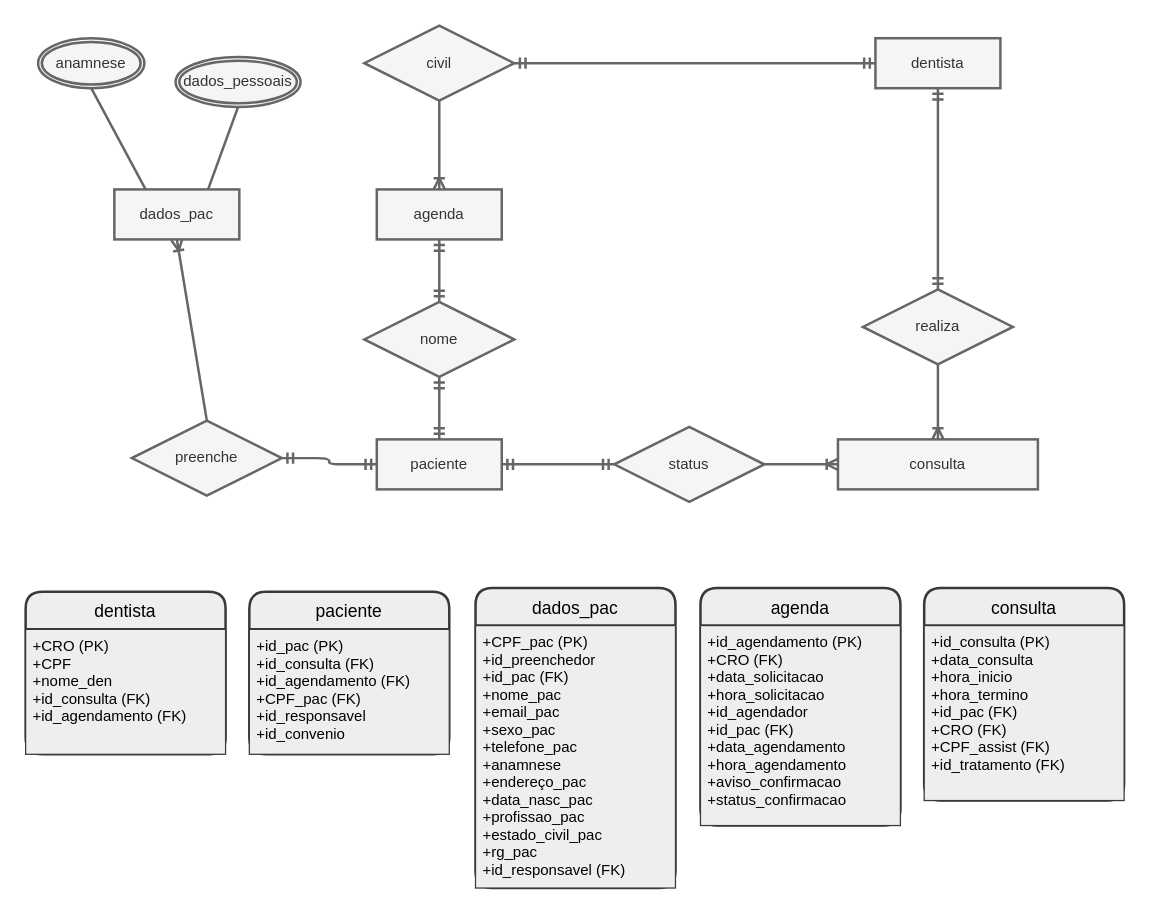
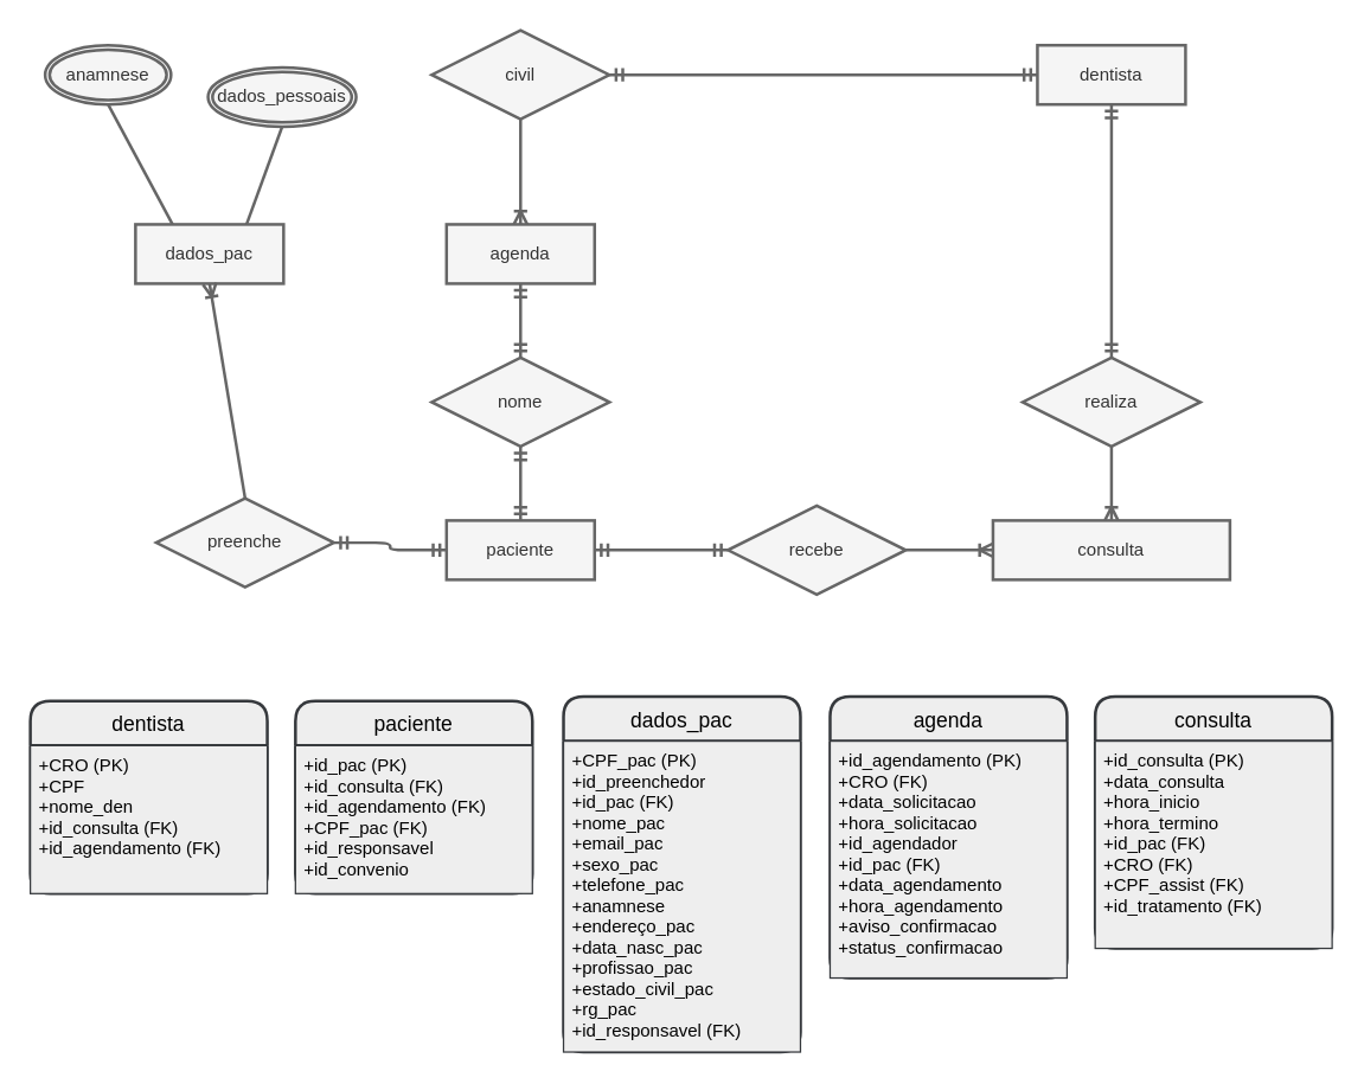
  <mxCell id="0" />
  <mxCell id="1" parent="0" />
  <mxCell id="2" value="dentista" style="whiteSpace=wrap;html=1;align=center;fontColor=#333333;fillColor=#f5f5f5;strokeColor=#666666;strokeWidth=2;" parent="1" vertex="1"><mxGeometry x="700" y="30" width="100" height="40" as="geometry" /></mxCell>
  <mxCell id="3" value="paciente" style="whiteSpace=wrap;html=1;align=center;fontColor=#333333;fillColor=#f5f5f5;strokeColor=#666666;strokeWidth=2;" parent="1" vertex="1"><mxGeometry x="301" y="351" width="100" height="40" as="geometry" /></mxCell>
- <mxCell id="4" value="realiza" style="shape=rhombus;perimeter=rhombusPerimeter;whiteSpace=wrap;html=1;align=center;fontColor=#333333;fillColor=#f5f5f5;strokeColor=#666666;strokeWidth=2;" parent="1" vertex="1"><mxGeometry x="690" y="231" width="120" height="60" as="geometry" /></mxCell>
+ <mxCell id="4" value="realiza" style="shape=rhombus;perimeter=rhombusPerimeter;whiteSpace=wrap;html=1;align=center;fontColor=#333333;fillColor=#f5f5f5;strokeColor=#666666;strokeWidth=2;" parent="1" vertex="1"><mxGeometry x="690" y="241" width="120" height="60" as="geometry" /></mxCell>
  <mxCell id="5" value="" style="fontSize=12;html=1;endArrow=ERoneToMany;entryX=0.5;entryY=0;entryDx=0;entryDy=0;exitX=0.5;exitY=1;exitDx=0;exitDy=0;fontColor=#000000;fillColor=#f5f5f5;strokeColor=#666666;strokeWidth=2;" parent="1" source="4" target="6" edge="1"><mxGeometry width="100" height="100" relative="1" as="geometry"><mxPoint x="625" y="241" as="sourcePoint" /><mxPoint x="700" y="351" as="targetPoint" /></mxGeometry></mxCell>
  <mxCell id="6" value="consulta" style="whiteSpace=wrap;html=1;align=center;fontColor=#333333;fillColor=#f5f5f5;strokeColor=#666666;strokeWidth=2;" parent="1" vertex="1"><mxGeometry x="670" y="351" width="160" height="40" as="geometry" /></mxCell>
  <mxCell id="7" value="" style="fontSize=12;html=1;endArrow=ERmandOne;startArrow=ERmandOne;sketch=0;exitX=0.5;exitY=1;exitDx=0;exitDy=0;entryX=0.5;entryY=0;entryDx=0;entryDy=0;fontColor=#000000;fillColor=#f5f5f5;strokeColor=#666666;strokeWidth=2;" parent="1" source="2" target="4" edge="1"><mxGeometry width="100" height="100" relative="1" as="geometry"><mxPoint x="755" y="351" as="sourcePoint" /><mxPoint x="855" y="251" as="targetPoint" /></mxGeometry></mxCell>
- <mxCell id="8" value="status" style="shape=rhombus;perimeter=rhombusPerimeter;whiteSpace=wrap;html=1;align=center;fontColor=#333333;fillColor=#f5f5f5;strokeColor=#666666;strokeWidth=2;" parent="1" vertex="1"><mxGeometry x="491" y="341" width="120" height="60" as="geometry" /></mxCell>
+ <mxCell id="8" value="recebe" style="shape=rhombus;perimeter=rhombusPerimeter;whiteSpace=wrap;html=1;align=center;fontColor=#333333;fillColor=#f5f5f5;strokeColor=#666666;strokeWidth=2;" parent="1" vertex="1"><mxGeometry x="491" y="341" width="120" height="60" as="geometry" /></mxCell>
  <mxCell id="9" value="" style="edgeStyle=entityRelationEdgeStyle;fontSize=12;html=1;endArrow=ERmandOne;startArrow=ERmandOne;sketch=0;exitX=0;exitY=0.5;exitDx=0;exitDy=0;entryX=1;entryY=0.5;entryDx=0;entryDy=0;fontColor=#000000;fillColor=#f5f5f5;strokeColor=#666666;strokeWidth=2;" parent="1" source="8" target="3" edge="1"><mxGeometry width="100" height="100" relative="1" as="geometry"><mxPoint x="726" y="751" as="sourcePoint" /><mxPoint x="906" y="551" as="targetPoint" /></mxGeometry></mxCell>
  <mxCell id="10" value="" style="edgeStyle=entityRelationEdgeStyle;fontSize=12;html=1;endArrow=ERoneToMany;sketch=0;entryX=0;entryY=0.5;entryDx=0;entryDy=0;exitX=1;exitY=0.5;exitDx=0;exitDy=0;fontColor=#000000;fillColor=#f5f5f5;strokeColor=#666666;strokeWidth=2;" parent="1" source="8" target="6" edge="1"><mxGeometry width="100" height="100" relative="1" as="geometry"><mxPoint x="635" y="611" as="sourcePoint" /><mxPoint x="735" y="511" as="targetPoint" /></mxGeometry></mxCell>
  <mxCell id="11" value="dados_pac" style="whiteSpace=wrap;html=1;align=center;fontColor=#333333;fillColor=#f5f5f5;strokeColor=#666666;strokeWidth=2;" parent="1" vertex="1"><mxGeometry x="91" y="151" width="100" height="40" as="geometry" /></mxCell>
  <mxCell id="12" value="preenche" style="shape=rhombus;perimeter=rhombusPerimeter;whiteSpace=wrap;html=1;align=center;fontColor=#333333;fillColor=#f5f5f5;strokeColor=#666666;strokeWidth=2;" parent="1" vertex="1"><mxGeometry x="105" y="336" width="120" height="60" as="geometry" /></mxCell>
  <mxCell id="13" value="" style="fontSize=12;html=1;endArrow=ERoneToMany;sketch=0;entryX=0.5;entryY=1;entryDx=0;entryDy=0;fontColor=#000000;fillColor=#f5f5f5;strokeColor=#666666;strokeWidth=2;exitX=0.5;exitY=0;exitDx=0;exitDy=0;" parent="1" source="12" target="11" edge="1"><mxGeometry width="100" height="100" relative="1" as="geometry"><mxPoint x="141" y="331" as="sourcePoint" /><mxPoint x="-115" y="-40" as="targetPoint" /></mxGeometry></mxCell>
  <mxCell id="14" value="" style="fontSize=12;html=1;endArrow=ERmandOne;startArrow=ERmandOne;sketch=0;entryX=0;entryY=0.5;entryDx=0;entryDy=0;exitX=1;exitY=0.5;exitDx=0;exitDy=0;edgeStyle=orthogonalEdgeStyle;fontColor=#000000;fillColor=#f5f5f5;strokeColor=#666666;strokeWidth=2;" parent="1" source="12" target="3" edge="1"><mxGeometry width="100" height="100" relative="1" as="geometry"><mxPoint x="320" y="251" as="sourcePoint" /><mxPoint x="1005" y="321" as="targetPoint" /></mxGeometry></mxCell>
  <mxCell id="15" value="" style="fontSize=12;html=1;endArrow=ERmandOne;startArrow=ERmandOne;sketch=0;exitX=0;exitY=0.5;exitDx=0;exitDy=0;entryX=1;entryY=0.5;entryDx=0;entryDy=0;fontColor=#000000;fillColor=#f5f5f5;strokeColor=#666666;strokeWidth=2;" parent="1" source="2" target="16" edge="1"><mxGeometry width="100" height="100" relative="1" as="geometry"><mxPoint x="236" y="41" as="sourcePoint" /><mxPoint x="415" y="-49" as="targetPoint" /></mxGeometry></mxCell>
  <mxCell id="16" value="civil" style="shape=rhombus;perimeter=rhombusPerimeter;whiteSpace=wrap;html=1;align=center;fontColor=#333333;fillColor=#f5f5f5;strokeColor=#666666;strokeWidth=2;" parent="1" vertex="1"><mxGeometry x="291" y="20" width="120" height="60" as="geometry" /></mxCell>
  <mxCell id="17" value="agenda" style="whiteSpace=wrap;html=1;align=center;fontColor=#333333;fillColor=#f5f5f5;strokeColor=#666666;strokeWidth=2;" parent="1" vertex="1"><mxGeometry x="301" y="151" width="100" height="40" as="geometry" /></mxCell>
  <mxCell id="18" value="" style="fontSize=12;html=1;endArrow=ERmandOne;startArrow=ERmandOne;sketch=0;exitX=0.5;exitY=0;exitDx=0;exitDy=0;entryX=0.5;entryY=1;entryDx=0;entryDy=0;fontColor=#000000;fillColor=#f5f5f5;strokeColor=#666666;strokeWidth=2;" parent="1" source="3" target="26" edge="1"><mxGeometry width="100" height="100" relative="1" as="geometry"><mxPoint x="331" y="301" as="sourcePoint" /><mxPoint x="121" y="491" as="targetPoint" /></mxGeometry></mxCell>
  <mxCell id="19" value="dentista" style="swimlane;childLayout=stackLayout;horizontal=1;startSize=30;horizontalStack=0;rounded=1;fontSize=14;fontStyle=0;strokeWidth=2;resizeParent=0;resizeLast=1;shadow=0;dashed=0;align=center;fillColor=#eeeeee;strokeColor=#36393d;fontColor=#000000;" parent="1" vertex="1"><mxGeometry x="20" y="473" width="160" height="130" as="geometry"><mxRectangle x="90" y="700" width="90" height="30" as="alternateBounds" /></mxGeometry></mxCell>
  <mxCell id="20" value="+CRO (PK)&#10;+CPF&#10;+nome_den&#10;+id_consulta (FK)&#10;+id_agendamento (FK)" style="align=left;strokeColor=#36393d;fillColor=#eeeeee;spacingLeft=4;fontSize=12;verticalAlign=top;resizable=0;rotatable=0;part=1;fontColor=#000000;" parent="19" vertex="1"><mxGeometry y="30" width="160" height="100" as="geometry" /></mxCell>
  <mxCell id="21" value="" style="fontSize=12;html=1;endArrow=ERoneToMany;sketch=0;elbow=vertical;exitX=0.5;exitY=1;exitDx=0;exitDy=0;entryX=0.5;entryY=0;entryDx=0;entryDy=0;fontColor=#000000;fillColor=#f5f5f5;strokeColor=#666666;strokeWidth=2;" parent="1" source="16" target="17" edge="1"><mxGeometry width="100" height="100" relative="1" as="geometry"><mxPoint x="511" y="311" as="sourcePoint" /><mxPoint x="611" y="211" as="targetPoint" /></mxGeometry></mxCell>
  <mxCell id="22" value="paciente" style="swimlane;childLayout=stackLayout;horizontal=1;startSize=30;horizontalStack=0;rounded=1;fontSize=14;fontStyle=0;strokeWidth=2;resizeParent=0;resizeLast=1;shadow=0;dashed=0;align=center;fillColor=#eeeeee;strokeColor=#36393d;fontColor=#000000;" parent="1" vertex="1"><mxGeometry x="199" y="473" width="160" height="130" as="geometry" /></mxCell>
  <mxCell id="23" value="+id_pac (PK)&#10;+id_consulta (FK)&#10;+id_agendamento (FK)&#10;+CPF_pac (FK)&#10;+id_responsavel&#10;+id_convenio" style="align=left;strokeColor=#36393d;fillColor=#eeeeee;spacingLeft=4;fontSize=12;verticalAlign=top;resizable=0;rotatable=0;part=1;fontColor=#000000;" parent="22" vertex="1"><mxGeometry y="30" width="160" height="100" as="geometry" /></mxCell>
  <mxCell id="24" value="dados_pac" style="swimlane;childLayout=stackLayout;horizontal=1;startSize=30;horizontalStack=0;rounded=1;fontSize=14;fontStyle=0;strokeWidth=2;resizeParent=0;resizeLast=1;shadow=0;dashed=0;align=center;fillColor=#eeeeee;strokeColor=#36393d;fontColor=#000000;" parent="1" vertex="1"><mxGeometry x="380" y="470" width="160" height="240" as="geometry" /></mxCell>
  <mxCell id="25" value="+CPF_pac (PK)&#10;+id_preenchedor&#10;+id_pac (FK)&#10;+nome_pac&#10;+email_pac&#10;+sexo_pac&#10;+telefone_pac&#10;+anamnese&#10;+endereço_pac&#10;+data_nasc_pac&#10;+profissao_pac&#10;+estado_civil_pac&#10;+rg_pac&#10;+id_responsavel (FK)" style="align=left;strokeColor=#36393d;fillColor=#eeeeee;spacingLeft=4;fontSize=12;verticalAlign=top;resizable=0;rotatable=0;part=1;fontColor=#000000;" parent="24" vertex="1"><mxGeometry y="30" width="160" height="210" as="geometry" /></mxCell>
  <mxCell id="26" value="nome" style="shape=rhombus;perimeter=rhombusPerimeter;whiteSpace=wrap;html=1;align=center;fontColor=#333333;fillColor=#f5f5f5;strokeColor=#666666;strokeWidth=2;" parent="1" vertex="1"><mxGeometry x="291" y="241" width="120" height="60" as="geometry" /></mxCell>
  <mxCell id="27" value="" style="fontSize=12;html=1;endArrow=ERmandOne;startArrow=ERmandOne;sketch=0;exitX=0.5;exitY=1;exitDx=0;exitDy=0;entryX=0.5;entryY=0;entryDx=0;entryDy=0;fontColor=#000000;fillColor=#f5f5f5;strokeColor=#666666;strokeWidth=2;" parent="1" source="17" target="26" edge="1"><mxGeometry width="100" height="100" relative="1" as="geometry"><mxPoint x="481" y="321" as="sourcePoint" /><mxPoint x="421" y="321" as="targetPoint" /></mxGeometry></mxCell>
  <mxCell id="28" value="anamnese" style="ellipse;shape=doubleEllipse;margin=3;whiteSpace=wrap;html=1;align=center;fontColor=#333333;fillColor=#f5f5f5;strokeColor=#666666;strokeWidth=2;" parent="1" vertex="1"><mxGeometry x="30" y="30" width="85" height="40" as="geometry" /></mxCell>
  <mxCell id="29" value="" style="endArrow=none;html=1;rounded=0;exitX=0.25;exitY=0;exitDx=0;exitDy=0;entryX=0.5;entryY=1;entryDx=0;entryDy=0;fontColor=#000000;fillColor=#f5f5f5;strokeColor=#666666;strokeWidth=2;" parent="1" source="11" target="28" edge="1"><mxGeometry relative="1" as="geometry"><mxPoint x="-220" y="130" as="sourcePoint" /><mxPoint x="-60" y="130" as="targetPoint" /></mxGeometry></mxCell>
  <mxCell id="30" value="dados_pessoais" style="ellipse;shape=doubleEllipse;margin=3;whiteSpace=wrap;html=1;align=center;fontColor=#333333;fillColor=#f5f5f5;strokeColor=#666666;strokeWidth=2;" parent="1" vertex="1"><mxGeometry x="140" y="45" width="100" height="40" as="geometry" /></mxCell>
  <mxCell id="31" value="" style="endArrow=none;html=1;rounded=0;exitX=0.75;exitY=0;exitDx=0;exitDy=0;entryX=0.5;entryY=1;entryDx=0;entryDy=0;fontColor=#000000;fillColor=#f5f5f5;strokeColor=#666666;strokeWidth=2;" parent="1" source="11" target="30" edge="1"><mxGeometry relative="1" as="geometry"><mxPoint x="-115" y="50" as="sourcePoint" /><mxPoint x="-150" y="130" as="targetPoint" /></mxGeometry></mxCell>
  <mxCell id="32" value="agenda" style="swimlane;childLayout=stackLayout;horizontal=1;startSize=30;horizontalStack=0;rounded=1;fontSize=14;fontStyle=0;strokeWidth=2;resizeParent=0;resizeLast=1;shadow=0;dashed=0;align=center;fillColor=#eeeeee;strokeColor=#36393d;fontColor=#000000;" parent="1" vertex="1"><mxGeometry x="560" y="470" width="160" height="190" as="geometry" /></mxCell>
  <mxCell id="33" value="+id_agendamento (PK)&#10;+CRO (FK)&#10;+data_solicitacao&#10;+hora_solicitacao&#10;+id_agendador&#10;+id_pac (FK)&#10;+data_agendamento&#10;+hora_agendamento&#10;+aviso_confirmacao&#10;+status_confirmacao" style="align=left;strokeColor=#36393d;fillColor=#eeeeee;spacingLeft=4;fontSize=12;verticalAlign=top;resizable=0;rotatable=0;part=1;fontColor=#000000;" parent="32" vertex="1"><mxGeometry y="30" width="160" height="160" as="geometry" /></mxCell>
  <mxCell id="34" value="consulta" style="swimlane;childLayout=stackLayout;horizontal=1;startSize=30;horizontalStack=0;rounded=1;fontSize=14;fontStyle=0;strokeWidth=2;resizeParent=0;resizeLast=1;shadow=0;dashed=0;align=center;fillColor=#eeeeee;strokeColor=#36393d;fontColor=#000000;" parent="1" vertex="1"><mxGeometry x="739" y="470" width="160" height="170" as="geometry" /></mxCell>
  <mxCell id="35" value="+id_consulta (PK)&#10;+data_consulta&#10;+hora_inicio&#10;+hora_termino&#10;+id_pac (FK)&#10;+CRO (FK)&#10;+CPF_assist (FK)&#10;+id_tratamento (FK)" style="align=left;strokeColor=#36393d;fillColor=#eeeeee;spacingLeft=4;fontSize=12;verticalAlign=top;resizable=0;rotatable=0;part=1;fontColor=#000000;" parent="34" vertex="1"><mxGeometry y="30" width="160" height="140" as="geometry" /></mxCell>
